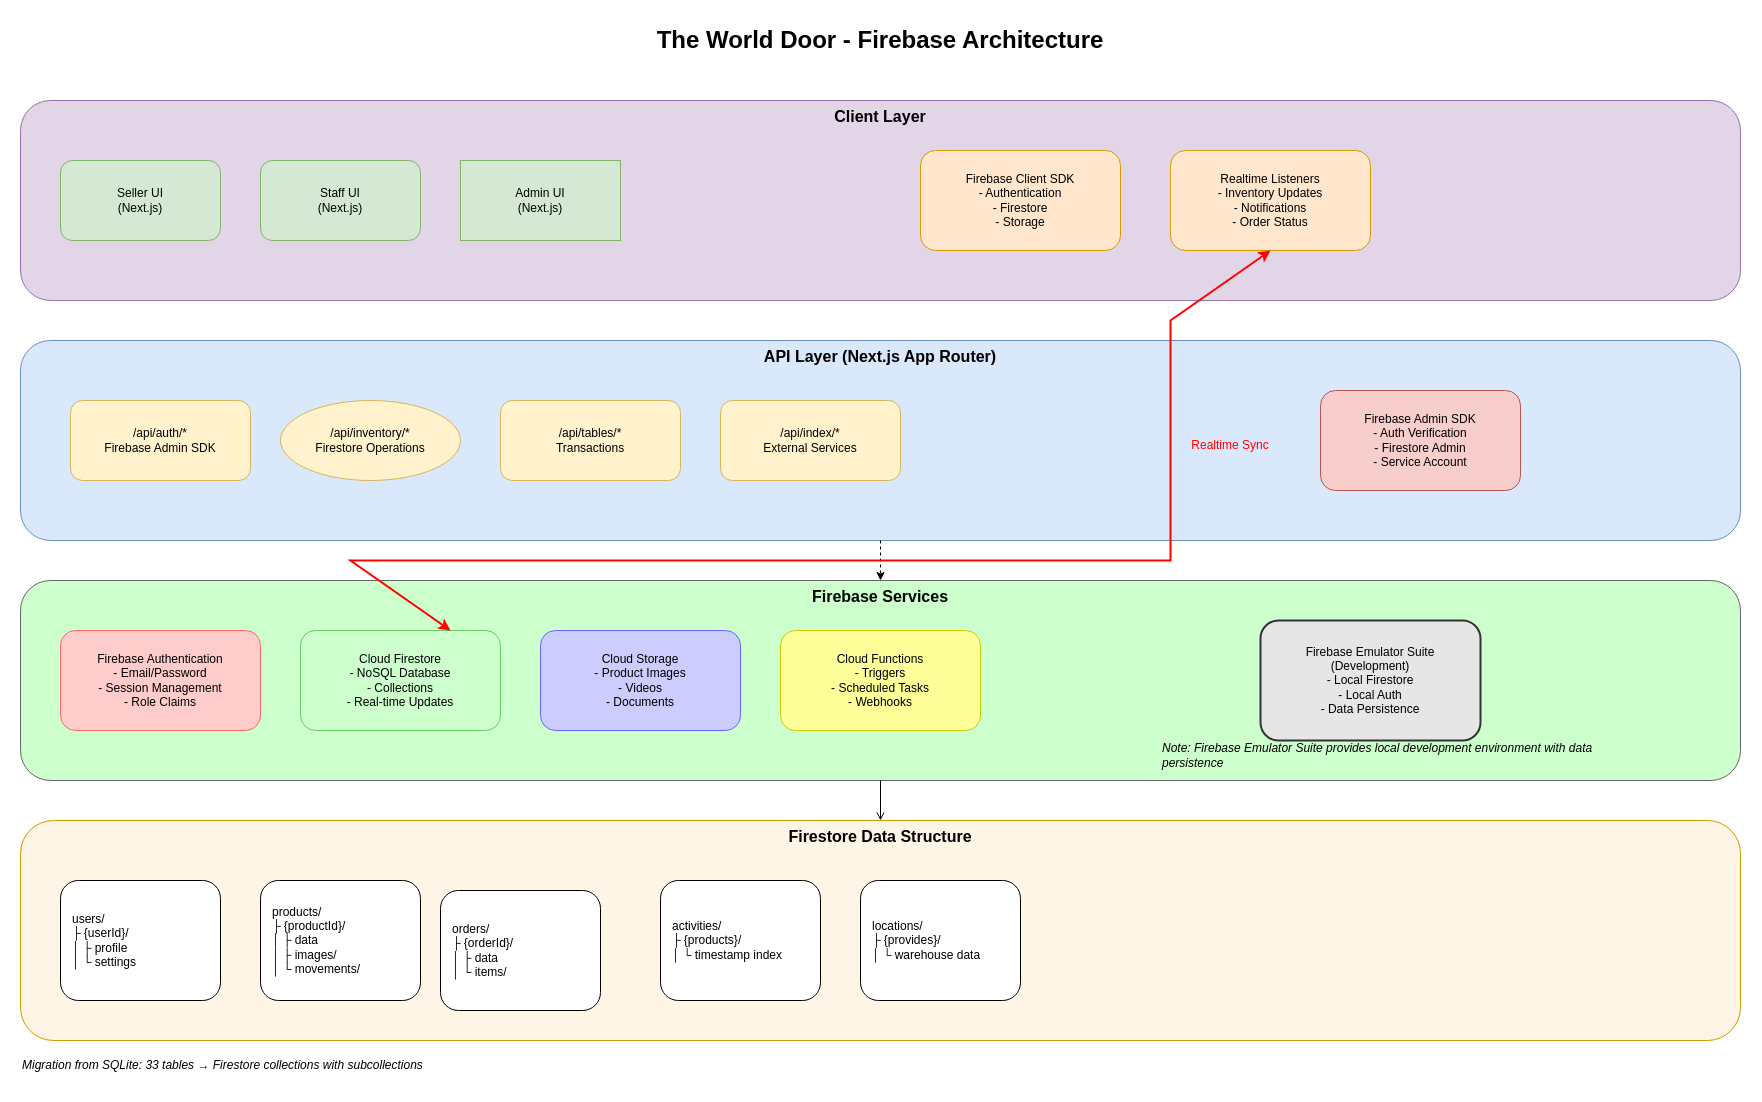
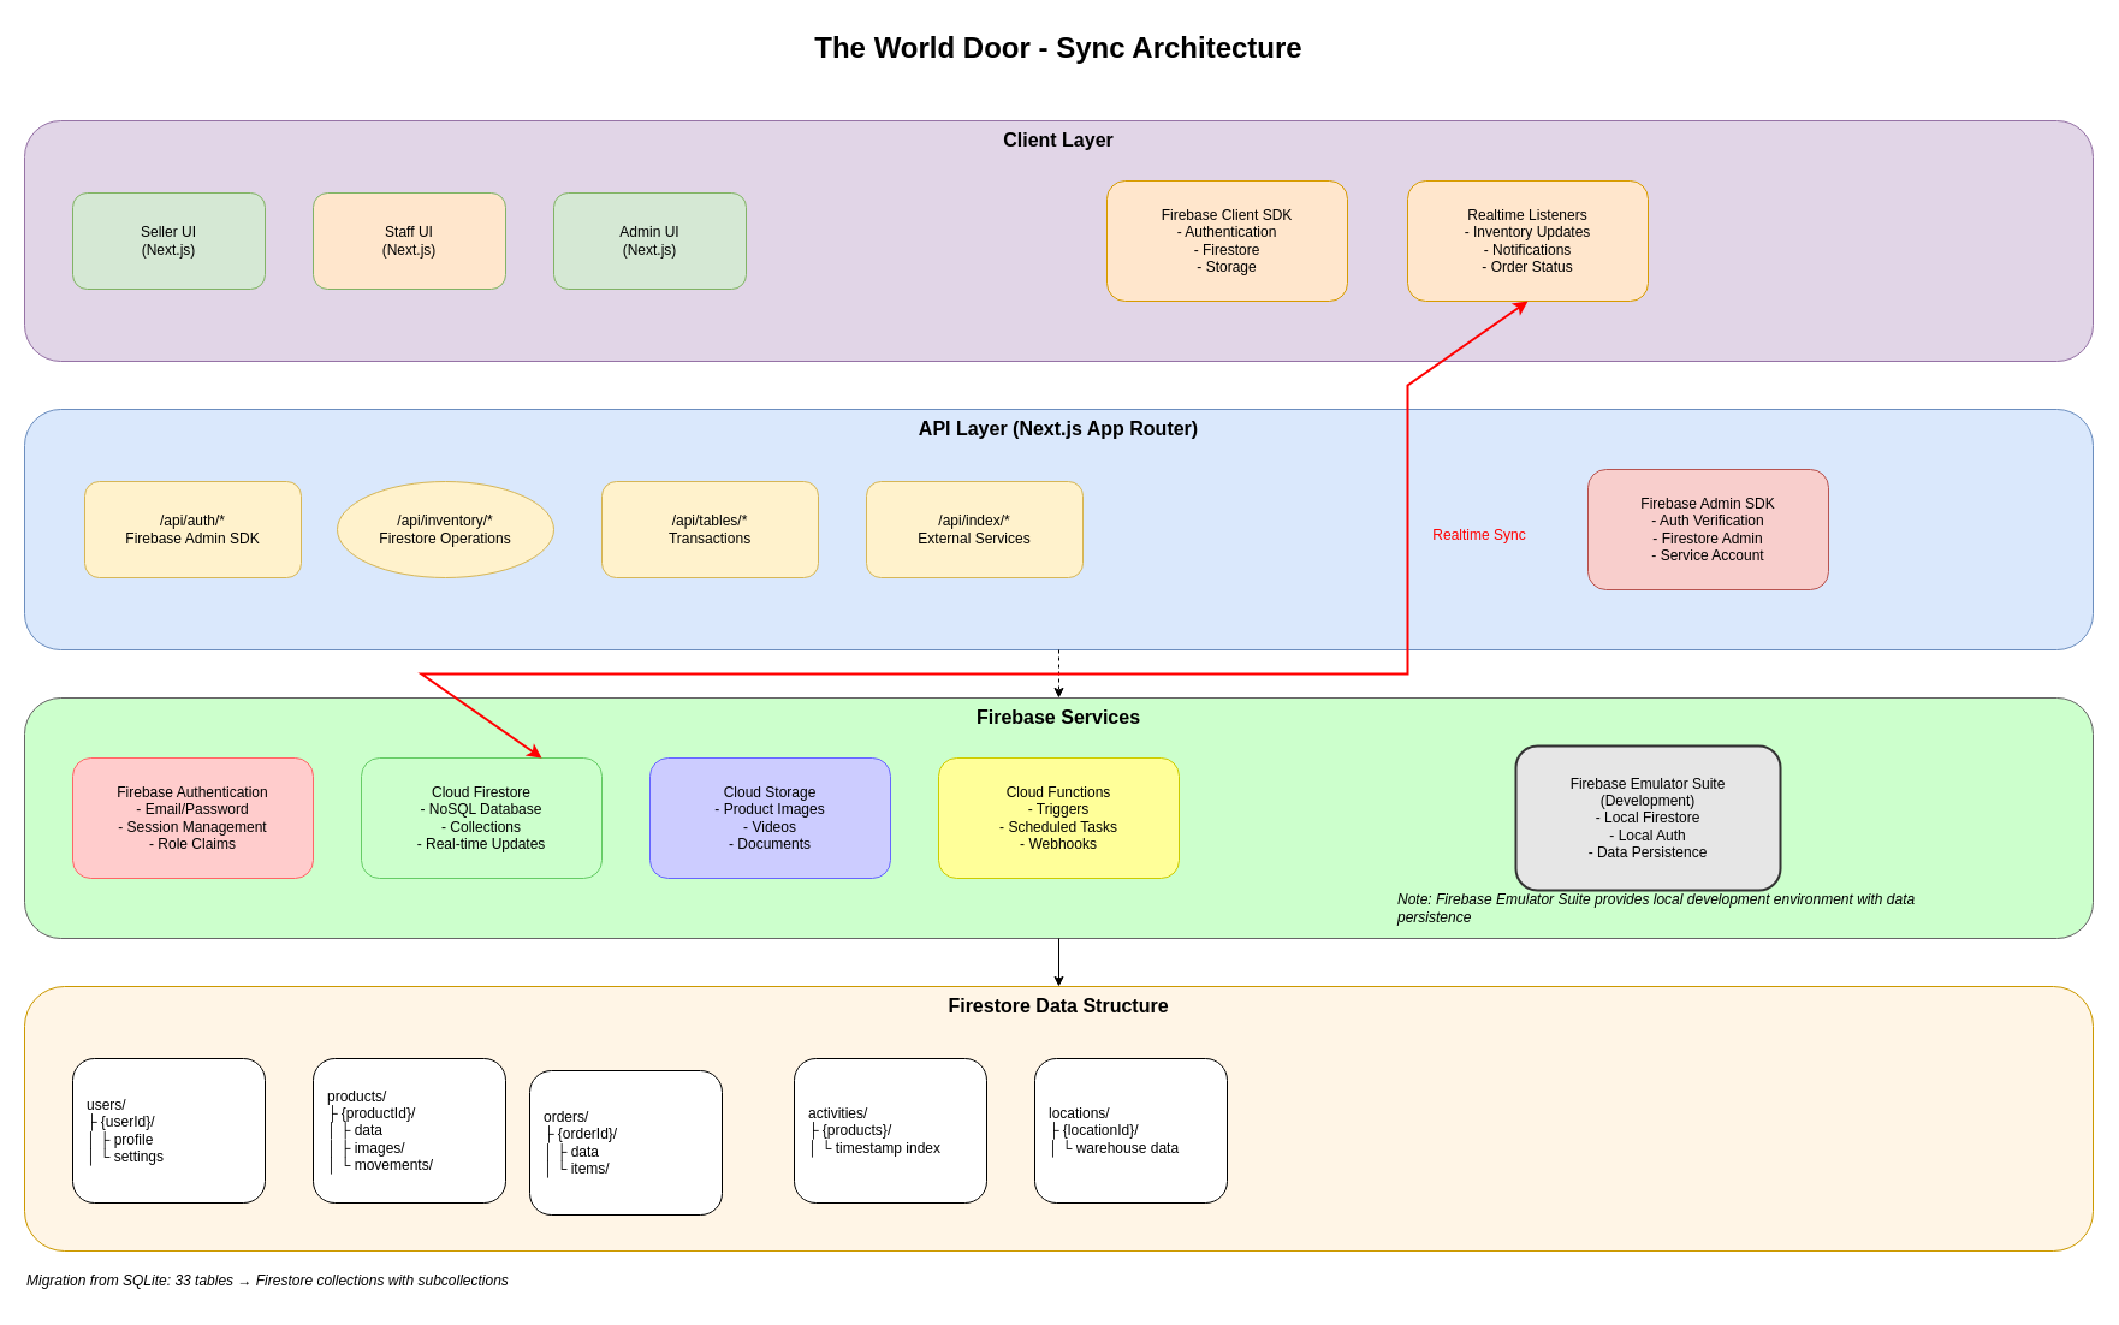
  <mxCell id="0" />
  <mxCell id="1" parent="0" />
- <mxCell id="2" value="The World Door - Firebase Architecture" style="text;html=1;strokeColor=none;fillColor=none;align=center;verticalAlign=middle;whiteSpace=wrap;rounded=0;fontSize=24;fontStyle=1" vertex="1" parent="1"><mxGeometry x="630" y="20" width="500" height="40" as="geometry" /></mxCell>
+ <mxCell id="2" value="The World Door - Sync Architecture" style="text;html=1;strokeColor=none;fillColor=none;align=center;verticalAlign=middle;whiteSpace=wrap;rounded=0;fontSize=24;fontStyle=1" vertex="1" parent="1"><mxGeometry x="630" y="20" width="500" height="40" as="geometry" /></mxCell>
  <mxCell id="3" value="" style="group" vertex="1" connectable="0" parent="1"><mxGeometry x="20" y="100" width="1720" height="200" as="geometry" /></mxCell>
  <mxCell id="4" value="Client Layer" style="rounded=1;whiteSpace=wrap;html=1;fillColor=#e1d5e7;strokeColor=#9673a6;fontSize=16;fontStyle=1;verticalAlign=top;" vertex="1" parent="3"><mxGeometry width="1720" height="200" as="geometry" /></mxCell>
  <mxCell id="5" value="Seller UI&lt;br&gt;(Next.js)" style="rounded=1;whiteSpace=wrap;html=1;fillColor=#d5e8d4;strokeColor=#82b366;" vertex="1" parent="3"><mxGeometry x="40" y="60" width="160" height="80" as="geometry" /></mxCell>
- <mxCell id="6" value="Staff UI&lt;br&gt;(Next.js)" style="rounded=1;whiteSpace=wrap;html=1;fillColor=#d5e8d4;strokeColor=#82b366;" vertex="1" parent="3"><mxGeometry x="240" y="60" width="160" height="80" as="geometry" /></mxCell>
- <mxCell id="7" value="Admin UI&lt;br&gt;(Next.js)" style="whiteSpace=wrap;html=1;fillColor=#d5e8d4;strokeColor=#82b366;rounded=0;" vertex="1" parent="3"><mxGeometry x="440" y="60" width="160" height="80" as="geometry" /></mxCell>
+ <mxCell id="6" value="Staff UI&lt;br&gt;(Next.js)" style="rounded=1;whiteSpace=wrap;html=1;fillColor=#ffe6cc;strokeColor=#82b366;" vertex="1" parent="3"><mxGeometry x="240" y="60" width="160" height="80" as="geometry" /></mxCell>
+ <mxCell id="7" value="Admin UI&lt;br&gt;(Next.js)" style="rounded=1;whiteSpace=wrap;html=1;fillColor=#d5e8d4;strokeColor=#82b366;" vertex="1" parent="3"><mxGeometry x="440" y="60" width="160" height="80" as="geometry" /></mxCell>
  <mxCell id="8" value="Firebase Client SDK&lt;br&gt;- Authentication&lt;br&gt;- Firestore&lt;br&gt;- Storage" style="rounded=1;whiteSpace=wrap;html=1;fillColor=#ffe6cc;strokeColor=#d79b00;" vertex="1" parent="3"><mxGeometry x="900" y="50" width="200" height="100" as="geometry" /></mxCell>
  <mxCell id="9" value="Realtime Listeners&lt;br&gt;- Inventory Updates&lt;br&gt;- Notifications&lt;br&gt;- Order Status" style="rounded=1;whiteSpace=wrap;html=1;fillColor=#ffe6cc;strokeColor=#d79b00;" vertex="1" parent="3"><mxGeometry x="1150" y="50" width="200" height="100" as="geometry" /></mxCell>
  <mxCell id="10" value="" style="group" vertex="1" connectable="0" parent="1"><mxGeometry x="20" y="340" width="1720" height="200" as="geometry" /></mxCell>
  <mxCell id="11" value="API Layer (Next.js App Router)" style="rounded=1;whiteSpace=wrap;html=1;fillColor=#dae8fc;strokeColor=#6c8ebf;fontSize=16;fontStyle=1;verticalAlign=top;" vertex="1" parent="10"><mxGeometry width="1720" height="200" as="geometry" /></mxCell>
  <mxCell id="12" value="/api/auth/*&lt;br&gt;Firebase Admin SDK" style="rounded=1;whiteSpace=wrap;html=1;fillColor=#fff2cc;strokeColor=#d6b656;" vertex="1" parent="10"><mxGeometry x="50" y="60" width="180" height="80" as="geometry" /></mxCell>
  <mxCell id="13" value="/api/inventory/*&lt;br&gt;Firestore Operations" style="ellipse;whiteSpace=wrap;html=1;fillColor=#fff2cc;strokeColor=#d6b656;" vertex="1" parent="10"><mxGeometry x="260" y="60" width="180" height="80" as="geometry" /></mxCell>
  <mxCell id="14" value="/api/tables/*&lt;br&gt;Transactions" style="rounded=1;whiteSpace=wrap;html=1;fillColor=#fff2cc;strokeColor=#d6b656;" vertex="1" parent="10"><mxGeometry x="480" y="60" width="180" height="80" as="geometry" /></mxCell>
  <mxCell id="15" value="/api/index/*&lt;br&gt;External Services" style="rounded=1;whiteSpace=wrap;html=1;fillColor=#fff2cc;strokeColor=#d6b656;" vertex="1" parent="10"><mxGeometry x="700" y="60" width="180" height="80" as="geometry" /></mxCell>
  <mxCell id="16" value="Firebase Admin SDK&lt;br&gt;- Auth Verification&lt;br&gt;- Firestore Admin&lt;br&gt;- Service Account" style="rounded=1;whiteSpace=wrap;html=1;fillColor=#f8cecc;strokeColor=#b85450;" vertex="1" parent="10"><mxGeometry x="1300" y="50" width="200" height="100" as="geometry" /></mxCell>
  <mxCell id="17" value="" style="group" vertex="1" connectable="0" parent="1"><mxGeometry x="20" y="580" width="1720" height="200" as="geometry" /></mxCell>
  <mxCell id="18" value="Firebase Services" style="rounded=1;whiteSpace=wrap;html=1;fillColor=#ccffcc;strokeColor=#666666;fontSize=16;fontStyle=1;verticalAlign=top;" vertex="1" parent="17"><mxGeometry width="1720" height="200" as="geometry" /></mxCell>
  <mxCell id="19" value="Firebase Authentication&lt;br&gt;- Email/Password&lt;br&gt;- Session Management&lt;br&gt;- Role Claims" style="rounded=1;whiteSpace=wrap;html=1;fillColor=#ffcccc;strokeColor=#ff6666;" vertex="1" parent="17"><mxGeometry x="40" y="50" width="200" height="100" as="geometry" /></mxCell>
  <mxCell id="20" value="Cloud Firestore&lt;br&gt;- NoSQL Database&lt;br&gt;- Collections&lt;br&gt;- Real-time Updates" style="rounded=1;whiteSpace=wrap;html=1;fillColor=#ccffcc;strokeColor=#66cc66;" vertex="1" parent="17"><mxGeometry x="280" y="50" width="200" height="100" as="geometry" /></mxCell>
  <mxCell id="21" value="Cloud Storage&lt;br&gt;- Product Images&lt;br&gt;- Videos&lt;br&gt;- Documents" style="rounded=1;whiteSpace=wrap;html=1;fillColor=#ccccff;strokeColor=#6666ff;" vertex="1" parent="17"><mxGeometry x="520" y="50" width="200" height="100" as="geometry" /></mxCell>
  <mxCell id="22" value="Cloud Functions&lt;br&gt;- Triggers&lt;br&gt;- Scheduled Tasks&lt;br&gt;- Webhooks" style="rounded=1;whiteSpace=wrap;html=1;fillColor=#ffff99;strokeColor=#cccc00;" vertex="1" parent="17"><mxGeometry x="760" y="50" width="200" height="100" as="geometry" /></mxCell>
  <mxCell id="23" value="Firebase Emulator Suite&lt;br&gt;(Development)&lt;br&gt;- Local Firestore&lt;br&gt;- Local Auth&lt;br&gt;- Data Persistence" style="rounded=1;whiteSpace=wrap;html=1;fillColor=#e6e6e6;strokeColor=#333333;strokeWidth=2;dashPattern=5 5;" vertex="1" parent="17"><mxGeometry x="1240" y="40" width="220" height="120" as="geometry" /></mxCell>
  <mxCell id="24" value="" style="group" vertex="1" connectable="0" parent="1"><mxGeometry x="20" y="820" width="1720" height="220" as="geometry" /></mxCell>
  <mxCell id="25" value="Firestore Data Structure" style="rounded=1;whiteSpace=wrap;html=1;fillColor=#fff5e6;strokeColor=#cc9900;fontSize=16;fontStyle=1;verticalAlign=top;" vertex="1" parent="24"><mxGeometry width="1720" height="220" as="geometry" /></mxCell>
  <mxCell id="26" value="users/&lt;br&gt;├ {userId}/&lt;br&gt;│ ├ profile&lt;br&gt;│ └ settings" style="rounded=1;whiteSpace=wrap;html=1;fillColor=#ffffff;strokeColor=#000000;align=left;spacingLeft=10;" vertex="1" parent="24"><mxGeometry x="40" y="60" width="160" height="120" as="geometry" /></mxCell>
  <mxCell id="27" value="products/&lt;br&gt;├ {productId}/&lt;br&gt;│ ├ data&lt;br&gt;│ ├ images/&lt;br&gt;│ └ movements/" style="rounded=1;whiteSpace=wrap;html=1;fillColor=#ffffff;strokeColor=#000000;align=left;spacingLeft=10;" vertex="1" parent="24"><mxGeometry x="240" y="60" width="160" height="120" as="geometry" /></mxCell>
  <mxCell id="28" value="orders/&lt;br&gt;├ {orderId}/&lt;br&gt;│ ├ data&lt;br&gt;│ └ items/" style="rounded=1;whiteSpace=wrap;html=1;fillColor=#ffffff;strokeColor=#000000;align=left;spacingLeft=10;" vertex="1" parent="24"><mxGeometry x="420" y="70" width="160" height="120" as="geometry" /></mxCell>
  <mxCell id="29" value="activities/&lt;br&gt;├ {products}/&lt;br&gt;│ └ timestamp index" style="rounded=1;whiteSpace=wrap;html=1;fillColor=#ffffff;strokeColor=#000000;align=left;spacingLeft=10;" vertex="1" parent="24"><mxGeometry x="640" y="60" width="160" height="120" as="geometry" /></mxCell>
- <mxCell id="30" value="locations/&lt;br&gt;├ {provides}/&lt;br&gt;│ └ warehouse data" style="rounded=1;whiteSpace=wrap;html=1;fillColor=#ffffff;strokeColor=#000000;align=left;spacingLeft=10;" vertex="1" parent="24"><mxGeometry x="840" y="60" width="160" height="120" as="geometry" /></mxCell>
+ <mxCell id="30" value="locations/&lt;br&gt;├ {locationId}/&lt;br&gt;│ └ warehouse data" style="rounded=1;whiteSpace=wrap;html=1;fillColor=#ffffff;strokeColor=#000000;align=left;spacingLeft=10;" vertex="1" parent="24"><mxGeometry x="840" y="60" width="160" height="120" as="geometry" /></mxCell>
  <mxCell id="31" value="" style="endArrow=classic;html=1;rounded=0;exitX=0.5;exitY=1;exitDx=0;exitDy=0;entryX=0.5;entryY=0;entryDx=0;entryDy=0;dashed=1;" edge="1" parent="1" source="11" target="18"><mxGeometry width="50" height="50" relative="1" as="geometry"><mxPoint x="770" y="690" as="sourcePoint" /><mxPoint x="820" y="640" as="targetPoint" /></mxGeometry></mxCell>
- <mxCell id="32" value="" style="endArrow=open;html=1;rounded=0;exitX=0.5;exitY=1;exitDx=0;exitDy=0;entryX=0.5;entryY=0;entryDx=0;entryDy=0;" edge="1" parent="1" source="18" target="25"><mxGeometry width="50" height="50" relative="1" as="geometry"><mxPoint x="770" y="930" as="sourcePoint" /><mxPoint x="820" y="880" as="targetPoint" /></mxGeometry></mxCell>
+ <mxCell id="32" value="" style="endArrow=classic;html=1;rounded=0;exitX=0.5;exitY=1;exitDx=0;exitDy=0;entryX=0.5;entryY=0;entryDx=0;entryDy=0;" edge="1" parent="1" source="18" target="25"><mxGeometry width="50" height="50" relative="1" as="geometry"><mxPoint x="770" y="930" as="sourcePoint" /><mxPoint x="820" y="880" as="targetPoint" /></mxGeometry></mxCell>
  <mxCell id="33" value="" style="endArrow=classic;startArrow=classic;html=1;rounded=0;exitX=0.5;exitY=1;exitDx=0;exitDy=0;entryX=0.75;entryY=0;entryDx=0;entryDy=0;strokeColor=#FF0000;strokeWidth=2;" edge="1" parent="1" source="9" target="20"><mxGeometry width="50" height="50" relative="1" as="geometry"><mxPoint x="1120" y="450" as="sourcePoint" /><mxPoint x="1170" y="400" as="targetPoint" /><Array as="points"><mxPoint x="1170" y="320" /><mxPoint x="1170" y="560" /><mxPoint x="350" y="560" /></Array></mxGeometry></mxCell>
  <mxCell id="34" value="Realtime Sync" style="text;html=1;strokeColor=none;fillColor=none;align=center;verticalAlign=middle;whiteSpace=wrap;rounded=0;fontColor=#FF0000;" vertex="1" parent="1"><mxGeometry x="1180" y="430" width="100" height="30" as="geometry" /></mxCell>
  <mxCell id="35" value="Note: Firebase Emulator Suite provides local development environment with data persistence" style="text;html=1;strokeColor=none;fillColor=none;align=left;verticalAlign=middle;whiteSpace=wrap;rounded=0;fontSize=12;fontStyle=2;" vertex="1" parent="1"><mxGeometry x="1160" y="740" width="460" height="30" as="geometry" /></mxCell>
  <mxCell id="36" value="Migration from SQLite: 33 tables → Firestore collections with subcollections" style="text;html=1;strokeColor=none;fillColor=none;align=left;verticalAlign=middle;whiteSpace=wrap;rounded=0;fontSize=12;fontStyle=2;" vertex="1" parent="1"><mxGeometry x="20" y="1050" width="460" height="30" as="geometry" /></mxCell>
